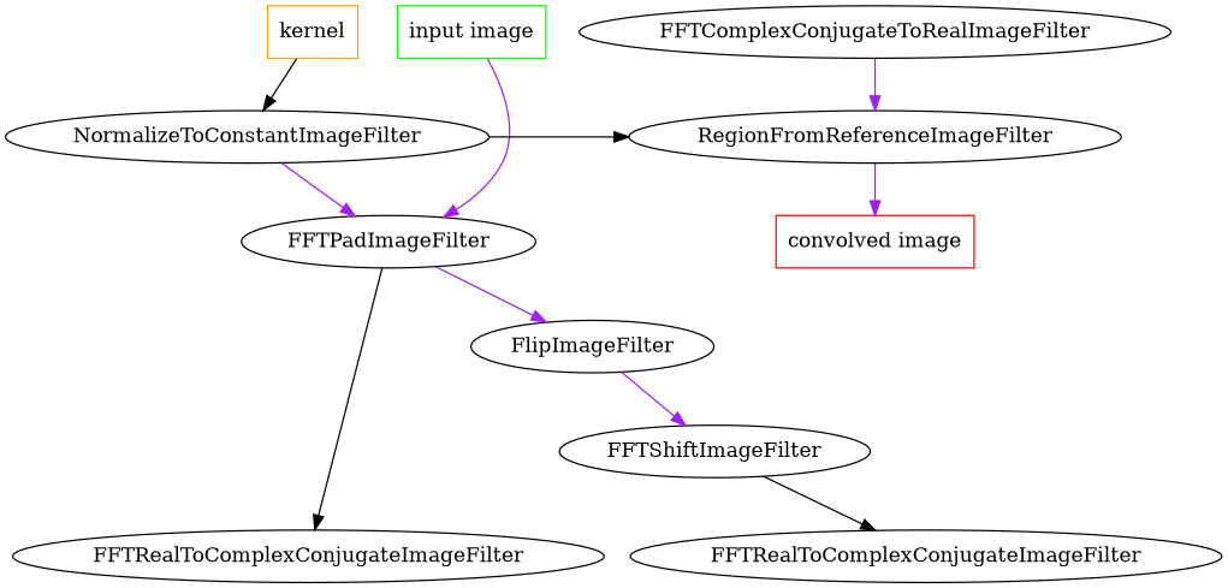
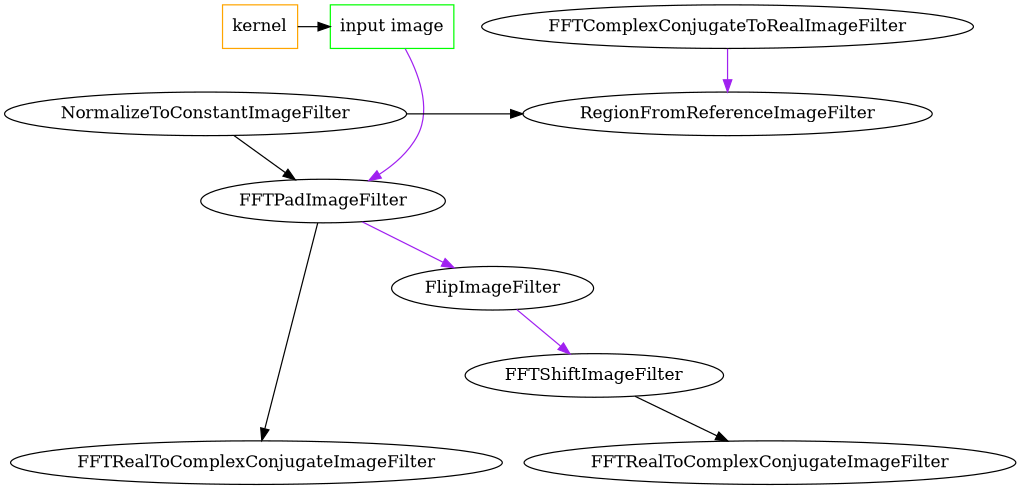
  digraph {
    edge [color=black]
    n1 [color=orange label=kernel shape=box]
    n2 [color=green label="input image" shape=box]
    n3 [label=FFTRealToComplexConjugateImageFilter]
    n4 [label=FFTRealToComplexConjugateImageFilter]
    NormalizeToConstantImageFilter
    FFTPadImageFilter
    RegionFromReferenceImageFilter
    FlipImageFilter
-   n9 [color=red label="convolved image" shape=box]
    FFTShiftImageFilter
    FFTComplexConjugateToRealImageFilter
    subgraph sub_1 {
      rank=same
      n1
      n2
    }
    subgraph sub_2 {
      rank=same
      n3
      n4
    }
-   n1 -> NormalizeToConstantImageFilter
+   n1 -> n2
    n2 -> FFTPadImageFilter [color=purple]
-   NormalizeToConstantImageFilter -> FFTPadImageFilter [color=purple]
+   NormalizeToConstantImageFilter -> FFTPadImageFilter
    NormalizeToConstantImageFilter -> RegionFromReferenceImageFilter [constraint=false]
    FFTPadImageFilter -> n3
    FFTPadImageFilter -> FlipImageFilter [color=purple]
-   RegionFromReferenceImageFilter -> n9 [color=purple]
    FlipImageFilter -> FFTShiftImageFilter [color=purple]
    FFTShiftImageFilter -> n4
    FFTComplexConjugateToRealImageFilter -> RegionFromReferenceImageFilter [color=purple]
  }
